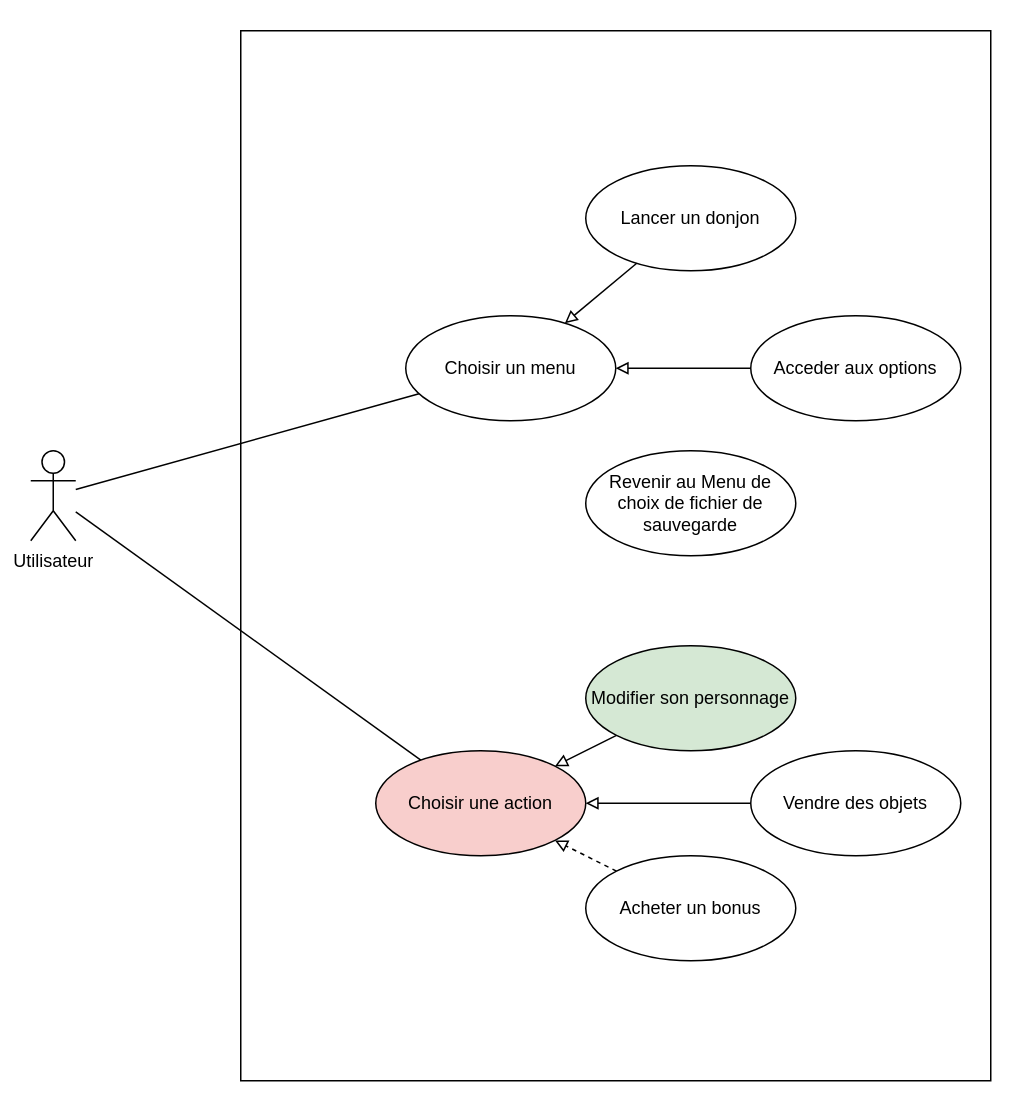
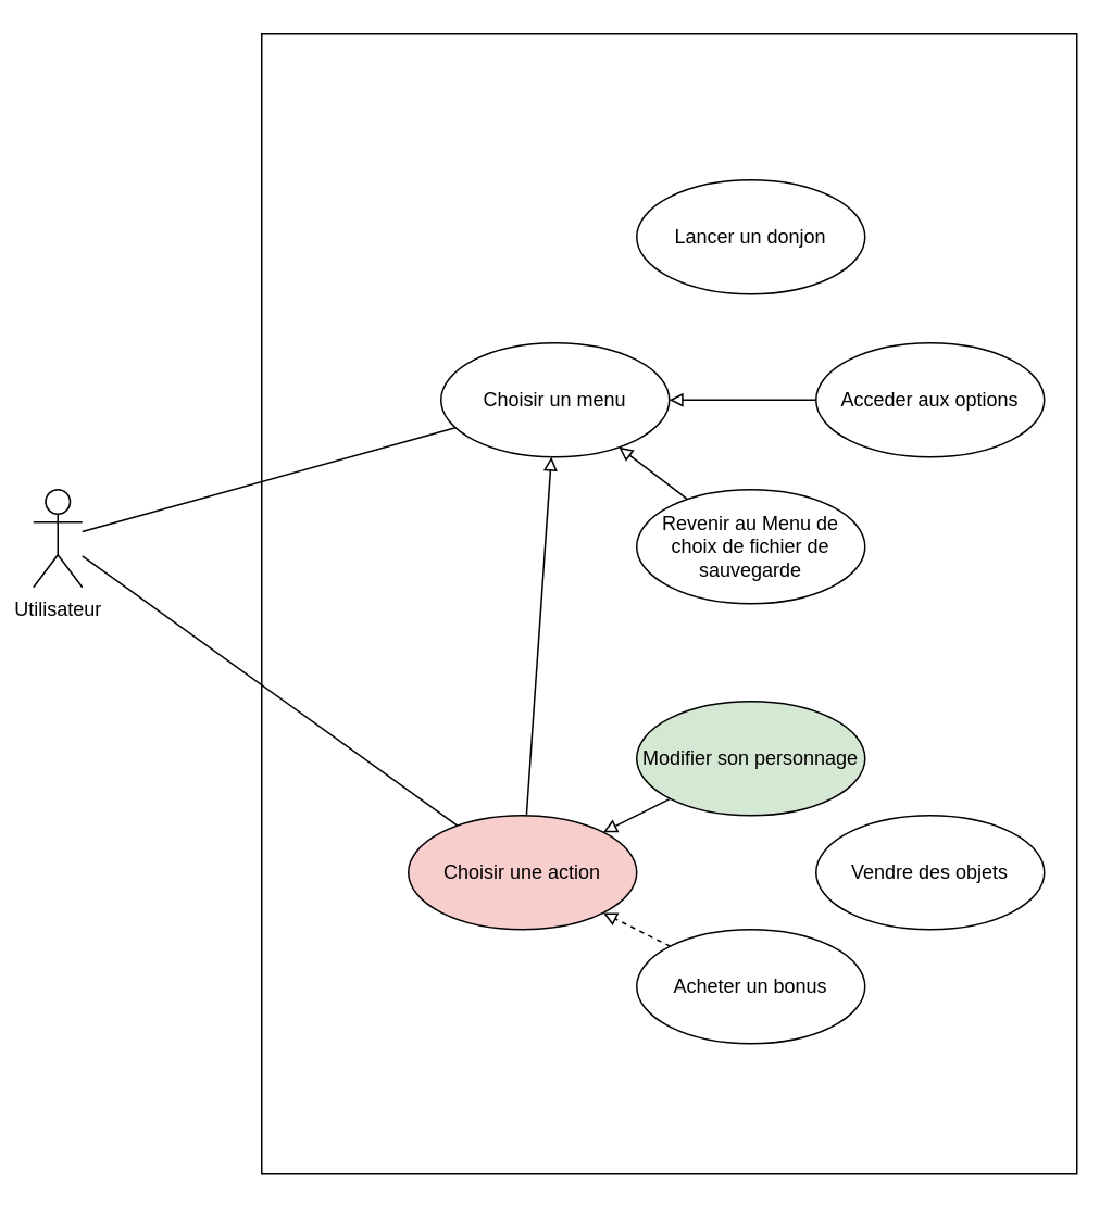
  <mxCell id="0" />
  <mxCell id="1" parent="0" />
  <mxCell id="2" value="" style="rounded=0;whiteSpace=wrap;html=1;" vertex="1" parent="1"><mxGeometry x="160" y="20" width="500" height="700" as="geometry" /></mxCell>
  <mxCell id="3" style="edgeStyle=none;rounded=0;orthogonalLoop=1;jettySize=auto;html=1;endArrow=none;endFill=0;" parent="1" source="5" target="12" edge="1"><mxGeometry relative="1" as="geometry" /></mxCell>
  <mxCell id="4" style="rounded=0;orthogonalLoop=1;jettySize=auto;html=1;endArrow=none;endFill=0;" parent="1" source="5" target="14" edge="1"><mxGeometry relative="1" as="geometry" /></mxCell>
  <mxCell id="5" value="Utilisateur" style="shape=umlActor;verticalLabelPosition=bottom;verticalAlign=top;html=1;outlineConnect=0;" parent="1" vertex="1"><mxGeometry x="20" y="300" width="30" height="60" as="geometry" /></mxCell>
  <mxCell id="6" value="Acceder aux options" style="ellipse;whiteSpace=wrap;html=1;" parent="1" vertex="1"><mxGeometry x="500" y="210" width="140" height="70" as="geometry" /></mxCell>
  <mxCell id="7" value="Lancer un donjon" style="ellipse;whiteSpace=wrap;html=1;" parent="1" vertex="1"><mxGeometry x="390" y="110" width="140" height="70" as="geometry" /></mxCell>
  <mxCell id="8" value="Revenir au Menu de choix de fichier de sauvegarde" style="ellipse;whiteSpace=wrap;html=1;" parent="1" vertex="1"><mxGeometry x="390" y="300" width="140" height="70" as="geometry" /></mxCell>
- <mxCell id="9" style="edgeStyle=none;rounded=0;orthogonalLoop=1;jettySize=auto;html=1;startArrow=block;startFill=0;endArrow=none;endFill=0;" parent="1" source="12" target="7" edge="1"><mxGeometry relative="1" as="geometry"><mxPoint x="510.952" y="230.754" as="targetPoint" /></mxGeometry></mxCell>
+ <mxCell id="9" style="edgeStyle=none;rounded=0;orthogonalLoop=1;jettySize=auto;html=1;startArrow=block;startFill=0;endArrow=none;endFill=0;" parent="1" source="12" target="14" edge="1"><mxGeometry relative="1" as="geometry"><mxPoint x="510.952" y="230.754" as="targetPoint" /></mxGeometry></mxCell>
  <mxCell id="10" style="edgeStyle=none;rounded=0;orthogonalLoop=1;jettySize=auto;html=1;startArrow=block;startFill=0;endArrow=none;endFill=0;" parent="1" source="12" target="6" edge="1"><mxGeometry relative="1" as="geometry" /></mxCell>
+ <mxCell id="11" style="edgeStyle=none;rounded=0;orthogonalLoop=1;jettySize=auto;html=1;startArrow=block;startFill=0;endArrow=none;endFill=0;" parent="1" source="12" target="8" edge="1"><mxGeometry relative="1" as="geometry" /></mxCell>
  <mxCell id="12" value="Choisir un menu" style="ellipse;whiteSpace=wrap;html=1;" parent="1" vertex="1"><mxGeometry x="270" y="210" width="140" height="70" as="geometry" /></mxCell>
  <mxCell id="13" style="edgeStyle=none;rounded=0;orthogonalLoop=1;jettySize=auto;html=1;endArrow=none;endFill=0;startArrow=block;startFill=0;" parent="1" source="14" target="15" edge="1"><mxGeometry relative="1" as="geometry" /></mxCell>
  <mxCell id="14" value="Choisir une action" style="ellipse;whiteSpace=wrap;html=1;fillColor=#f8cecc;" parent="1" vertex="1"><mxGeometry x="250" y="500" width="140" height="70" as="geometry" /></mxCell>
  <mxCell id="15" value="Modifier son personnage" style="ellipse;whiteSpace=wrap;html=1;fillColor=#d5e8d4;" parent="1" vertex="1"><mxGeometry x="390" y="430" width="140" height="70" as="geometry" /></mxCell>
- <mxCell id="16" style="rounded=0;orthogonalLoop=1;jettySize=auto;html=1;endArrow=block;endFill=0;" edge="1" parent="1" source="17" target="14"><mxGeometry relative="1" as="geometry" /></mxCell>
  <mxCell id="17" value="Vendre des objets" style="ellipse;whiteSpace=wrap;html=1;" vertex="1" parent="1"><mxGeometry x="500" y="500" width="140" height="70" as="geometry" /></mxCell>
  <mxCell id="18" style="edgeStyle=none;rounded=0;orthogonalLoop=1;jettySize=auto;html=1;endArrow=block;endFill=0;dashed=1;" edge="1" parent="1" source="19" target="14"><mxGeometry relative="1" as="geometry" /></mxCell>
  <mxCell id="19" value="Acheter un bonus" style="ellipse;whiteSpace=wrap;html=1;" vertex="1" parent="1"><mxGeometry x="390" y="570" width="140" height="70" as="geometry" /></mxCell>
